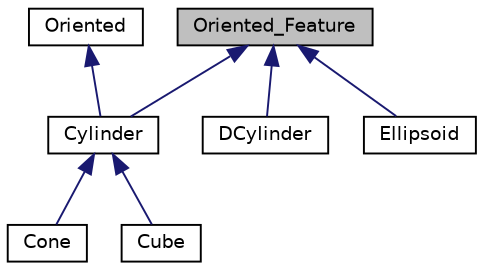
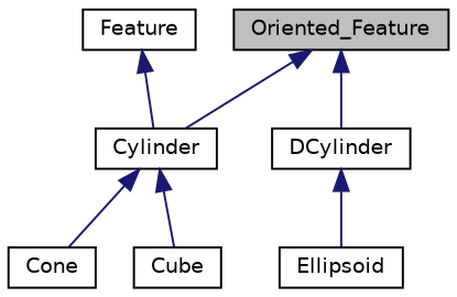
  digraph {
    node [color=black fillcolor=white fontname=Helvetica fontsize=10 shape=record style=filled]
    edge [color=midnightblue dir=back fontname=Helvetica fontsize=10 labelfontname=Helvetica labelfontsize=10 style=solid]
    n1 [fillcolor=grey75 fontcolor=black height=0.2 label=Oriented_Feature width=0.4]
    n2 [height=0.2 label=Cylinder width=0.4]
    n3 [height=0.2 label=DCylinder width=0.4]
    n4 [height=0.2 label=Ellipsoid width=0.4]
    n5 [height=0.2 label=Cone width=0.4]
    n6 [height=0.2 label=Cube width=0.4]
-   n7 [height=0.2 label=Oriented width=0.4]
+   n7 [height=0.2 label=Feature width=0.4]
    n1 -> n2
    n1 -> n3
-   n1 -> n4
+   n3 -> n4
    n2 -> n5
    n2 -> n6
    n7 -> n2
  }
